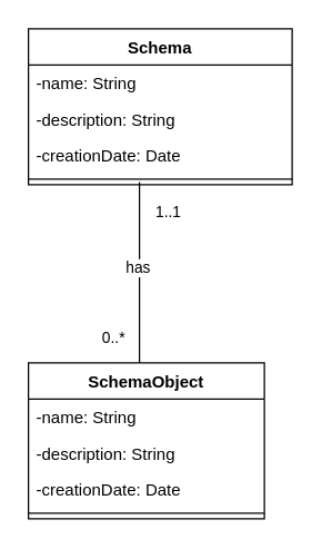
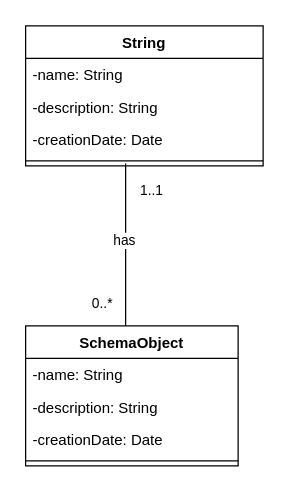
  <mxCell id="0" />
  <mxCell id="1" parent="0" />
- <mxCell id="2" value="Schema" style="swimlane;fontStyle=1;align=center;verticalAlign=top;childLayout=stackLayout;horizontal=1;startSize=26;horizontalStack=0;resizeParent=1;resizeParentMax=0;resizeLast=0;collapsible=1;marginBottom=0;whiteSpace=wrap;html=1;" parent="1" vertex="1"><mxGeometry x="20" y="20" width="190" height="112" as="geometry" /></mxCell>
+ <mxCell id="2" value="String" style="swimlane;fontStyle=1;align=center;verticalAlign=top;childLayout=stackLayout;horizontal=1;startSize=26;horizontalStack=0;resizeParent=1;resizeParentMax=0;resizeLast=0;collapsible=1;marginBottom=0;whiteSpace=wrap;html=1;" parent="1" vertex="1"><mxGeometry x="20" y="20" width="190" height="112" as="geometry" /></mxCell>
  <mxCell id="3" value="-name: String" style="text;strokeColor=none;fillColor=none;align=left;verticalAlign=top;spacingLeft=4;spacingRight=4;overflow=hidden;rotatable=0;points=[[0,0.5],[1,0.5]];portConstraint=eastwest;whiteSpace=wrap;html=1;" parent="2" vertex="1"><mxGeometry y="26" width="190" height="26" as="geometry" /></mxCell>
  <mxCell id="4" value="-description: String" style="text;strokeColor=none;fillColor=none;align=left;verticalAlign=top;spacingLeft=4;spacingRight=4;overflow=hidden;rotatable=0;points=[[0,0.5],[1,0.5]];portConstraint=eastwest;whiteSpace=wrap;html=1;" parent="2" vertex="1"><mxGeometry y="52" width="190" height="26" as="geometry" /></mxCell>
  <mxCell id="5" value="-creationDate: Date" style="text;strokeColor=none;fillColor=none;align=left;verticalAlign=top;spacingLeft=4;spacingRight=4;overflow=hidden;rotatable=0;points=[[0,0.5],[1,0.5]];portConstraint=eastwest;whiteSpace=wrap;html=1;" parent="2" vertex="1"><mxGeometry y="78" width="190" height="26" as="geometry" /></mxCell>
  <mxCell id="6" value="" style="line;strokeWidth=1;fillColor=none;align=left;verticalAlign=middle;spacingTop=-1;spacingLeft=3;spacingRight=3;rotatable=0;labelPosition=right;points=[];portConstraint=eastwest;strokeColor=inherit;" parent="2" vertex="1"><mxGeometry y="104" width="190" height="8" as="geometry" /></mxCell>
  <mxCell id="7" value="SchemaObject" style="swimlane;fontStyle=1;align=center;verticalAlign=top;childLayout=stackLayout;horizontal=1;startSize=26;horizontalStack=0;resizeParent=1;resizeParentMax=0;resizeLast=0;collapsible=1;marginBottom=0;whiteSpace=wrap;html=1;" parent="1" vertex="1"><mxGeometry x="20" y="260" width="170" height="112" as="geometry" /></mxCell>
  <mxCell id="8" value="-name: String" style="text;strokeColor=none;fillColor=none;align=left;verticalAlign=top;spacingLeft=4;spacingRight=4;overflow=hidden;rotatable=0;points=[[0,0.5],[1,0.5]];portConstraint=eastwest;whiteSpace=wrap;html=1;" parent="7" vertex="1"><mxGeometry y="26" width="170" height="26" as="geometry" /></mxCell>
  <mxCell id="9" value="-description: String" style="text;strokeColor=none;fillColor=none;align=left;verticalAlign=top;spacingLeft=4;spacingRight=4;overflow=hidden;rotatable=0;points=[[0,0.5],[1,0.5]];portConstraint=eastwest;whiteSpace=wrap;html=1;" parent="7" vertex="1"><mxGeometry y="52" width="170" height="26" as="geometry" /></mxCell>
  <mxCell id="10" value="-creationDate: Date" style="text;strokeColor=none;fillColor=none;align=left;verticalAlign=top;spacingLeft=4;spacingRight=4;overflow=hidden;rotatable=0;points=[[0,0.5],[1,0.5]];portConstraint=eastwest;whiteSpace=wrap;html=1;" parent="7" vertex="1"><mxGeometry y="78" width="170" height="26" as="geometry" /></mxCell>
  <mxCell id="11" value="" style="line;strokeWidth=1;fillColor=none;align=left;verticalAlign=middle;spacingTop=-1;spacingLeft=3;spacingRight=3;rotatable=0;labelPosition=right;points=[];portConstraint=eastwest;strokeColor=inherit;" parent="7" vertex="1"><mxGeometry y="104" width="170" height="8" as="geometry" /></mxCell>
  <mxCell id="12" value="" style="endArrow=none;html=1;edgeStyle=orthogonalEdgeStyle;rounded=0;" parent="1" edge="1"><mxGeometry relative="1" as="geometry"><mxPoint x="100" y="130" as="sourcePoint" /><mxPoint x="100" y="260" as="targetPoint" /></mxGeometry></mxCell>
  <mxCell id="13" value="1..1" style="edgeLabel;resizable=0;html=1;align=left;verticalAlign=bottom;" parent="12" connectable="0" vertex="1"><mxGeometry x="-1" relative="1" as="geometry"><mxPoint x="10" y="30" as="offset" /></mxGeometry></mxCell>
  <mxCell id="14" value="0..*" style="edgeLabel;resizable=0;html=1;align=right;verticalAlign=bottom;" parent="12" connectable="0" vertex="1"><mxGeometry x="1" relative="1" as="geometry"><mxPoint x="-10" y="-10" as="offset" /></mxGeometry></mxCell>
  <mxCell id="15" value="has" style="edgeLabel;html=1;align=center;verticalAlign=middle;resizable=0;points=[];" vertex="1" connectable="0" parent="12"><mxGeometry x="-0.061" y="-2" relative="1" as="geometry"><mxPoint as="offset" /></mxGeometry></mxCell>
